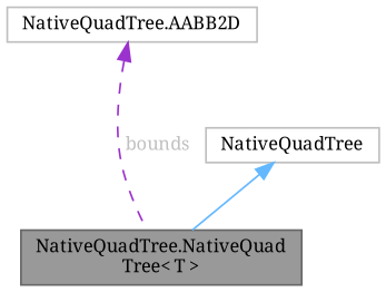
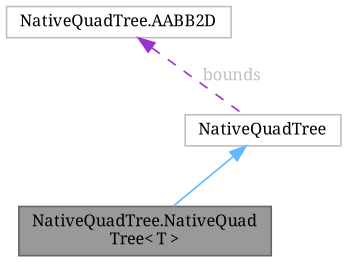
  digraph {
    fontname="Noto Serif"
    node [color=grey75 fillcolor=white fontname="Noto Serif" fontsize=10 shape=box style=filled]
    edge [dir=back fontname="Noto Serif" fontsize=10 labelfontname=Helvetica labelfontsize=10]
    n1 [color=gray40 fillcolor=grey60 fontcolor=black height=0.2 label="NativeQuadTree.NativeQuad\lTree\< T \>" width=0.4]
    n2 [height=0.2 label=NativeQuadTree width=0.4]
    n3 [height=0.2 label="NativeQuadTree.AABB2D" width=0.4]
    n2 -> n1 [color=steelblue1 style=solid]
-   n3 -> n1 [color=darkorchid3 fontcolor=grey label=" bounds" style=dashed]
+   n3 -> n2 [color=darkorchid3 fontcolor=grey label=" bounds" style=dashed]
  }
